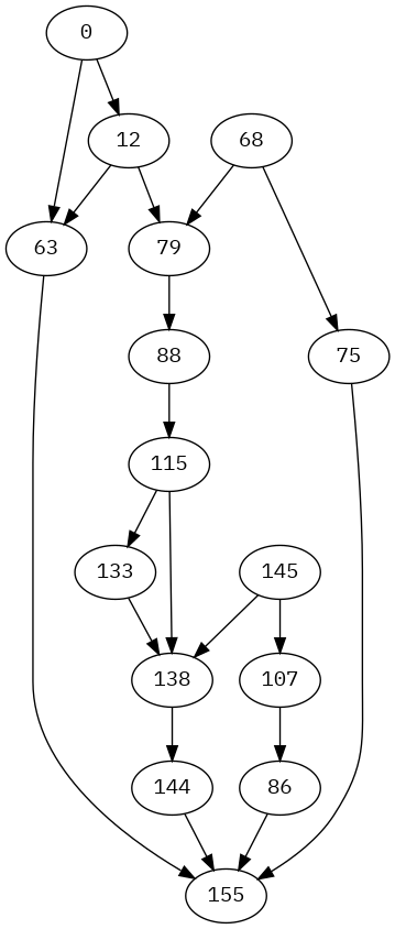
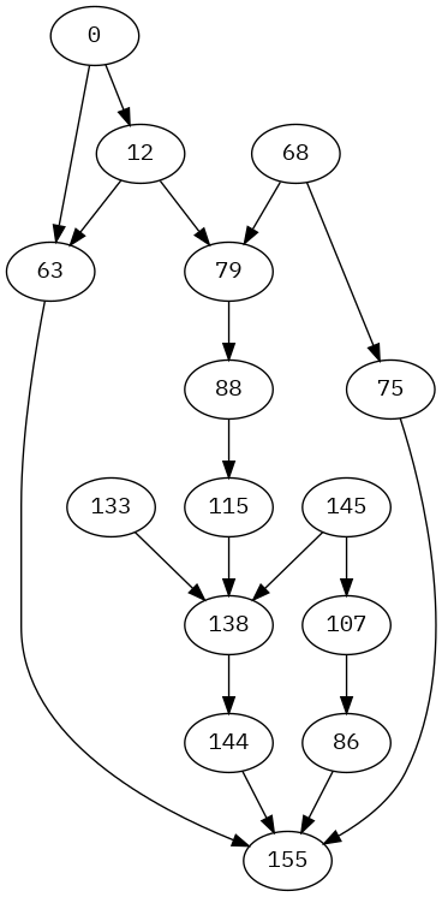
  digraph {
    fontname="IBM Plex Mono"
    node [fontname="IBM Plex Mono"]
    edge [fontname="IBM Plex Mono"]
    n1 [label=0]
    n2 [label=12]
    n3 [label=63]
    n4 [label=79]
    n5 [label=155]
    n6 [label=68]
    n7 [label=75]
    n8 [label=88]
    n9 [label=115]
    n10 [label=86]
    n11 [label=133]
    n12 [label=138]
    n13 [label=107]
    n14 [label=144]
    n15 [label=145]
    n1 -> n2
    n1 -> n3
    n2 -> n3
    n2 -> n4
    n3 -> n5
    n4 -> n8
    n6 -> n4
    n6 -> n7
    n7 -> n5
    n8 -> n9
-   n9 -> n11
    n9 -> n12
    n10 -> n5
    n11 -> n12
    n12 -> n14
    n13 -> n10
    n14 -> n5
    n15 -> n12
    n15 -> n13
  }
